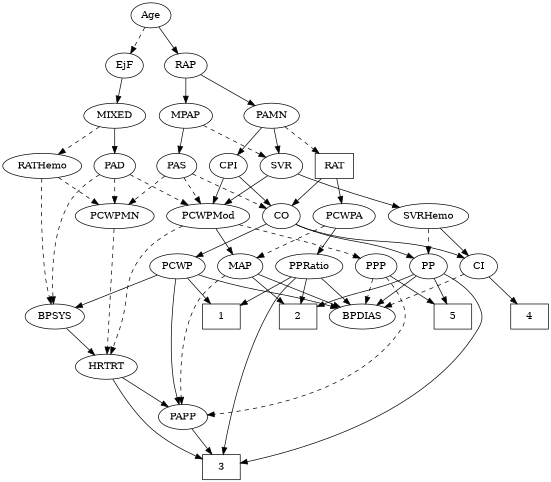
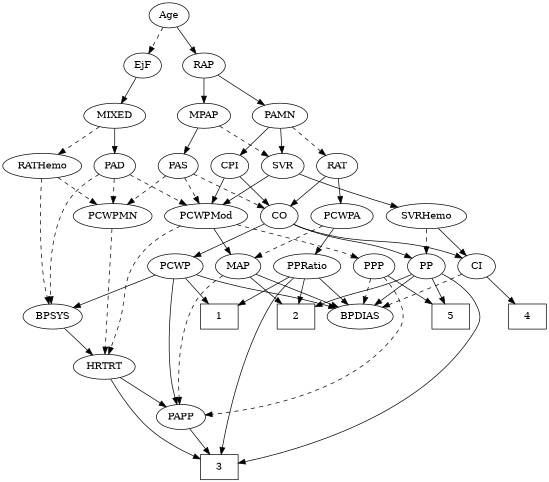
  strict digraph {
    edge [style=solid]
    1 [height=0.5 shape=box width=0.75]
    2 [height=0.5 shape=box width=0.75]
    3 [height=0.5 shape=box width=0.75]
    4 [height=0.5 shape=box width=0.75]
    5 [height=0.5 shape=box width=0.75]
    Age [height=0.5 width=0.75]
    EjF [height=0.5 width=0.75]
    RAP [height=0.5 width=0.77632]
    MIXED [height=0.5 width=1.1193]
    MPAP [height=0.5 width=0.97491]
    PAMN [height=0.5 width=1.011]
    PAD [height=0.5 width=0.79437]
    RATHemo [height=0.5 width=1.3721]
    PAS [height=0.5 width=0.75]
    SVR [height=0.5 width=0.77632]
    CPI [height=0.5 width=0.75]
-   RAT [height=0.5 width=0.75827 shape=box]
+   RAT [height=0.5 width=0.75827]
    BPSYS [height=0.5 width=1.0471]
    PCWPMod [height=0.5 width=1.4443]
    PCWPMN [height=0.5 width=1.3902]
    CO [height=0.5 width=0.75]
    SVRHemo [height=0.5 width=1.3902]
    PCWPA [height=0.5 width=1.1555]
    HRTRT [height=0.5 width=1.1013]
    MAP [height=0.5 width=0.84854]
    PPP [height=0.5 width=0.75]
    PCWP [height=0.5 width=0.97491]
    PP [height=0.5 width=0.75]
    CI [height=0.5 width=0.75]
    BPDIAS [height=0.5 width=1.1735]
    PAPP [height=0.5 width=0.88464]
    PPRatio [height=0.5 width=1.1013]
    Age -> EjF [style=dashed]
    Age -> RAP
    EjF -> MIXED
    RAP -> MPAP
    RAP -> PAMN
    MIXED -> PAD
    MIXED -> RATHemo [style=dashed]
    MPAP -> PAS
    MPAP -> SVR [style=dashed]
    PAMN -> SVR
    PAMN -> CPI
    PAMN -> RAT [style=dashed]
    PAD -> BPSYS [style=dashed]
    PAD -> PCWPMod [style=dashed]
    PAD -> PCWPMN [style=dashed]
    RATHemo -> BPSYS [style=dashed]
    RATHemo -> PCWPMN [style=dashed]
    PAS -> PCWPMod [style=dashed]
    PAS -> PCWPMN [style=dashed]
    PAS -> CO [style=dashed]
    SVR -> PCWPMod
    SVR -> SVRHemo
    CPI -> PCWPMod
    CPI -> CO
    RAT -> CO
    RAT -> PCWPA
    BPSYS -> HRTRT
    PCWPMod -> HRTRT [style=dashed]
    PCWPMod -> MAP
    PCWPMod -> PPP [style=dashed]
    PCWPMN -> HRTRT [style=dashed]
    CO -> PCWP
    CO -> PP
    CO -> CI
    SVRHemo -> PP [style=dashed]
    SVRHemo -> CI
    PCWPA -> MAP [style=dashed]
    PCWPA -> PPRatio
    HRTRT -> 3
    HRTRT -> PAPP
    MAP -> 2
    MAP -> BPDIAS
    MAP -> PAPP [style=dashed]
    PPP -> 5
    PPP -> BPDIAS [style=dashed]
    PPP -> PAPP [style=dashed]
    PCWP -> 1
    PCWP -> BPSYS
    PCWP -> BPDIAS
    PCWP -> PAPP
    PP -> 2
    PP -> 3
    PP -> 5
    PP -> BPDIAS
    CI -> 4
    CI -> BPDIAS [style=dashed]
    PAPP -> 3
    PPRatio -> 1
    PPRatio -> 2
    PPRatio -> 3
    PPRatio -> BPDIAS
  }
